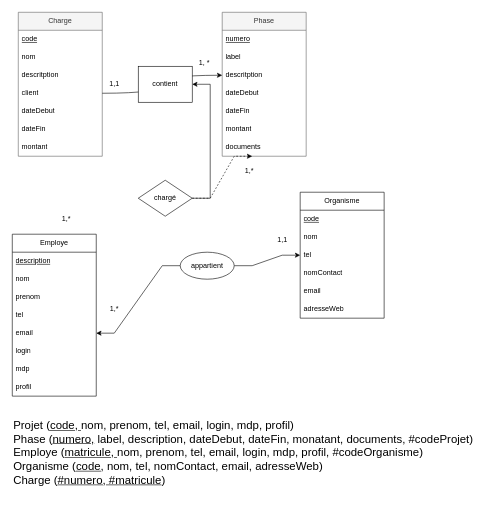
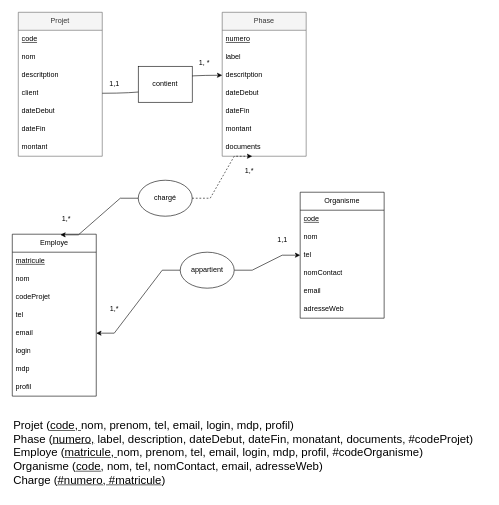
  <mxCell id="0" />
  <mxCell id="1" parent="0" />
- <mxCell id="2" value="Charge" style="swimlane;fontStyle=0;childLayout=stackLayout;horizontal=1;startSize=30;horizontalStack=0;resizeParent=1;resizeParentMax=0;resizeLast=0;collapsible=1;marginBottom=0;whiteSpace=wrap;html=1;fillColor=#f5f5f5;fontColor=#333333;strokeColor=#666666;" parent="1" vertex="1"><mxGeometry x="30" y="20" width="140" height="240" as="geometry"><mxRectangle x="70" y="180" width="70" height="30" as="alternateBounds" /></mxGeometry></mxCell>
+ <mxCell id="2" value="Projet" style="swimlane;fontStyle=0;childLayout=stackLayout;horizontal=1;startSize=30;horizontalStack=0;resizeParent=1;resizeParentMax=0;resizeLast=0;collapsible=1;marginBottom=0;whiteSpace=wrap;html=1;fillColor=#f5f5f5;fontColor=#333333;strokeColor=#666666;" parent="1" vertex="1"><mxGeometry x="30" y="20" width="140" height="240" as="geometry"><mxRectangle x="70" y="180" width="70" height="30" as="alternateBounds" /></mxGeometry></mxCell>
  <mxCell id="3" value="&lt;u&gt;code&lt;/u&gt;" style="text;strokeColor=none;fillColor=none;align=left;verticalAlign=middle;spacingLeft=4;spacingRight=4;overflow=hidden;points=[[0,0.5],[1,0.5]];portConstraint=eastwest;rotatable=0;whiteSpace=wrap;html=1;" parent="2" vertex="1"><mxGeometry y="30" width="140" height="30" as="geometry" /></mxCell>
  <mxCell id="4" value="nom" style="text;strokeColor=none;fillColor=none;align=left;verticalAlign=middle;spacingLeft=4;spacingRight=4;overflow=hidden;points=[[0,0.5],[1,0.5]];portConstraint=eastwest;rotatable=0;whiteSpace=wrap;html=1;" parent="2" vertex="1"><mxGeometry y="60" width="140" height="30" as="geometry" /></mxCell>
  <mxCell id="5" value="descritption" style="text;strokeColor=none;fillColor=none;align=left;verticalAlign=middle;spacingLeft=4;spacingRight=4;overflow=hidden;points=[[0,0.5],[1,0.5]];portConstraint=eastwest;rotatable=0;whiteSpace=wrap;html=1;" parent="2" vertex="1"><mxGeometry y="90" width="140" height="30" as="geometry" /></mxCell>
  <mxCell id="6" value="client" style="text;strokeColor=none;fillColor=none;align=left;verticalAlign=middle;spacingLeft=4;spacingRight=4;overflow=hidden;points=[[0,0.5],[1,0.5]];portConstraint=eastwest;rotatable=0;whiteSpace=wrap;html=1;" parent="2" vertex="1"><mxGeometry y="120" width="140" height="30" as="geometry" /></mxCell>
  <mxCell id="7" value="dateDebut" style="text;strokeColor=none;fillColor=none;align=left;verticalAlign=middle;spacingLeft=4;spacingRight=4;overflow=hidden;points=[[0,0.5],[1,0.5]];portConstraint=eastwest;rotatable=0;whiteSpace=wrap;html=1;" parent="2" vertex="1"><mxGeometry y="150" width="140" height="30" as="geometry" /></mxCell>
  <mxCell id="8" value="dateFin" style="text;strokeColor=none;fillColor=none;align=left;verticalAlign=middle;spacingLeft=4;spacingRight=4;overflow=hidden;points=[[0,0.5],[1,0.5]];portConstraint=eastwest;rotatable=0;whiteSpace=wrap;html=1;" parent="2" vertex="1"><mxGeometry y="180" width="140" height="30" as="geometry" /></mxCell>
  <mxCell id="9" value="montant" style="text;strokeColor=none;fillColor=none;align=left;verticalAlign=middle;spacingLeft=4;spacingRight=4;overflow=hidden;points=[[0,0.5],[1,0.5]];portConstraint=eastwest;rotatable=0;whiteSpace=wrap;html=1;" parent="2" vertex="1"><mxGeometry y="210" width="140" height="30" as="geometry" /></mxCell>
  <mxCell id="10" value="Phase" style="swimlane;fontStyle=0;childLayout=stackLayout;horizontal=1;startSize=30;horizontalStack=0;resizeParent=1;resizeParentMax=0;resizeLast=0;collapsible=1;marginBottom=0;whiteSpace=wrap;html=1;fillColor=#f5f5f5;fontColor=#333333;strokeColor=#666666;" parent="1" vertex="1"><mxGeometry x="370" y="20" width="140" height="240" as="geometry"><mxRectangle x="70" y="180" width="70" height="30" as="alternateBounds" /></mxGeometry></mxCell>
  <mxCell id="11" value="&lt;u&gt;numero&lt;/u&gt;" style="text;strokeColor=none;fillColor=none;align=left;verticalAlign=middle;spacingLeft=4;spacingRight=4;overflow=hidden;points=[[0,0.5],[1,0.5]];portConstraint=eastwest;rotatable=0;whiteSpace=wrap;html=1;" parent="10" vertex="1"><mxGeometry y="30" width="140" height="30" as="geometry" /></mxCell>
  <mxCell id="12" value="label" style="text;strokeColor=none;fillColor=none;align=left;verticalAlign=middle;spacingLeft=4;spacingRight=4;overflow=hidden;points=[[0,0.5],[1,0.5]];portConstraint=eastwest;rotatable=0;whiteSpace=wrap;html=1;" parent="10" vertex="1"><mxGeometry y="60" width="140" height="30" as="geometry" /></mxCell>
  <mxCell id="13" value="descritption" style="text;strokeColor=none;fillColor=none;align=left;verticalAlign=middle;spacingLeft=4;spacingRight=4;overflow=hidden;points=[[0,0.5],[1,0.5]];portConstraint=eastwest;rotatable=0;whiteSpace=wrap;html=1;" parent="10" vertex="1"><mxGeometry y="90" width="140" height="30" as="geometry" /></mxCell>
  <mxCell id="14" value="dateDebut" style="text;strokeColor=none;fillColor=none;align=left;verticalAlign=middle;spacingLeft=4;spacingRight=4;overflow=hidden;points=[[0,0.5],[1,0.5]];portConstraint=eastwest;rotatable=0;whiteSpace=wrap;html=1;" parent="10" vertex="1"><mxGeometry y="120" width="140" height="30" as="geometry" /></mxCell>
  <mxCell id="15" value="dateFin" style="text;strokeColor=none;fillColor=none;align=left;verticalAlign=middle;spacingLeft=4;spacingRight=4;overflow=hidden;points=[[0,0.5],[1,0.5]];portConstraint=eastwest;rotatable=0;whiteSpace=wrap;html=1;" parent="10" vertex="1"><mxGeometry y="150" width="140" height="30" as="geometry" /></mxCell>
  <mxCell id="16" value="montant" style="text;strokeColor=none;fillColor=none;align=left;verticalAlign=middle;spacingLeft=4;spacingRight=4;overflow=hidden;points=[[0,0.5],[1,0.5]];portConstraint=eastwest;rotatable=0;whiteSpace=wrap;html=1;" parent="10" vertex="1"><mxGeometry y="180" width="140" height="30" as="geometry" /></mxCell>
  <mxCell id="17" value="documents" style="text;strokeColor=none;fillColor=none;align=left;verticalAlign=middle;spacingLeft=4;spacingRight=4;overflow=hidden;points=[[0,0.5],[1,0.5]];portConstraint=eastwest;rotatable=0;whiteSpace=wrap;html=1;" parent="10" vertex="1"><mxGeometry y="210" width="140" height="30" as="geometry" /></mxCell>
  <mxCell id="18" style="rounded=0;orthogonalLoop=1;jettySize=auto;html=1;entryX=0;entryY=0.5;entryDx=0;entryDy=0;edgeStyle=orthogonalEdgeStyle;curved=1;" parent="1" source="6" target="13" edge="1"><mxGeometry relative="1" as="geometry" /></mxCell>
  <mxCell id="19" value="contient" style="whiteSpace=wrap;html=1;rounded=0;" parent="1" vertex="1"><mxGeometry x="230" y="110" width="90" height="60" as="geometry" /></mxCell>
  <mxCell id="20" value="1, *" style="text;html=1;align=center;verticalAlign=middle;resizable=0;points=[];autosize=1;strokeColor=none;fillColor=none;" parent="1" vertex="1"><mxGeometry x="320" y="90" width="40" height="30" as="geometry" /></mxCell>
  <mxCell id="21" value="1,1" style="text;html=1;align=center;verticalAlign=middle;resizable=0;points=[];autosize=1;strokeColor=none;fillColor=none;" parent="1" vertex="1"><mxGeometry x="170" y="125" width="40" height="30" as="geometry" /></mxCell>
  <mxCell id="22" value="Employe" style="swimlane;fontStyle=0;childLayout=stackLayout;horizontal=1;startSize=30;horizontalStack=0;resizeParent=1;resizeParentMax=0;resizeLast=0;collapsible=1;marginBottom=0;whiteSpace=wrap;html=1;" parent="1" vertex="1"><mxGeometry x="20" y="390" width="140" height="270" as="geometry" /></mxCell>
- <mxCell id="23" value="&lt;u&gt;description&lt;/u&gt;" style="text;strokeColor=none;fillColor=none;align=left;verticalAlign=middle;spacingLeft=4;spacingRight=4;overflow=hidden;points=[[0,0.5],[1,0.5]];portConstraint=eastwest;rotatable=0;whiteSpace=wrap;html=1;" parent="22" vertex="1"><mxGeometry y="30" width="140" height="30" as="geometry" /></mxCell>
+ <mxCell id="23" value="&lt;u&gt;matricule&lt;/u&gt;" style="text;strokeColor=none;fillColor=none;align=left;verticalAlign=middle;spacingLeft=4;spacingRight=4;overflow=hidden;points=[[0,0.5],[1,0.5]];portConstraint=eastwest;rotatable=0;whiteSpace=wrap;html=1;" parent="22" vertex="1"><mxGeometry y="30" width="140" height="30" as="geometry" /></mxCell>
  <mxCell id="24" value="nom" style="text;strokeColor=none;fillColor=none;align=left;verticalAlign=middle;spacingLeft=4;spacingRight=4;overflow=hidden;points=[[0,0.5],[1,0.5]];portConstraint=eastwest;rotatable=0;whiteSpace=wrap;html=1;" parent="22" vertex="1"><mxGeometry y="60" width="140" height="30" as="geometry" /></mxCell>
- <mxCell id="25" value="prenom" style="text;strokeColor=none;fillColor=none;align=left;verticalAlign=middle;spacingLeft=4;spacingRight=4;overflow=hidden;points=[[0,0.5],[1,0.5]];portConstraint=eastwest;rotatable=0;whiteSpace=wrap;html=1;" parent="22" vertex="1"><mxGeometry y="90" width="140" height="30" as="geometry" /></mxCell>
+ <mxCell id="25" value="codeProjet" style="text;strokeColor=none;fillColor=none;align=left;verticalAlign=middle;spacingLeft=4;spacingRight=4;overflow=hidden;points=[[0,0.5],[1,0.5]];portConstraint=eastwest;rotatable=0;whiteSpace=wrap;html=1;" parent="22" vertex="1"><mxGeometry y="90" width="140" height="30" as="geometry" /></mxCell>
  <mxCell id="26" value="tel" style="text;strokeColor=none;fillColor=none;align=left;verticalAlign=middle;spacingLeft=4;spacingRight=4;overflow=hidden;points=[[0,0.5],[1,0.5]];portConstraint=eastwest;rotatable=0;whiteSpace=wrap;html=1;" parent="22" vertex="1"><mxGeometry y="120" width="140" height="30" as="geometry" /></mxCell>
  <mxCell id="27" value="email" style="text;strokeColor=none;fillColor=none;align=left;verticalAlign=middle;spacingLeft=4;spacingRight=4;overflow=hidden;points=[[0,0.5],[1,0.5]];portConstraint=eastwest;rotatable=0;whiteSpace=wrap;html=1;" parent="22" vertex="1"><mxGeometry y="150" width="140" height="30" as="geometry" /></mxCell>
  <mxCell id="28" value="login" style="text;strokeColor=none;fillColor=none;align=left;verticalAlign=middle;spacingLeft=4;spacingRight=4;overflow=hidden;points=[[0,0.5],[1,0.5]];portConstraint=eastwest;rotatable=0;whiteSpace=wrap;html=1;" parent="22" vertex="1"><mxGeometry y="180" width="140" height="30" as="geometry" /></mxCell>
  <mxCell id="29" value="mdp" style="text;strokeColor=none;fillColor=none;align=left;verticalAlign=middle;spacingLeft=4;spacingRight=4;overflow=hidden;points=[[0,0.5],[1,0.5]];portConstraint=eastwest;rotatable=0;whiteSpace=wrap;html=1;" parent="22" vertex="1"><mxGeometry y="210" width="140" height="30" as="geometry" /></mxCell>
  <mxCell id="30" value="profil" style="text;strokeColor=none;fillColor=none;align=left;verticalAlign=middle;spacingLeft=4;spacingRight=4;overflow=hidden;points=[[0,0.5],[1,0.5]];portConstraint=eastwest;rotatable=0;whiteSpace=wrap;html=1;" parent="22" vertex="1"><mxGeometry y="240" width="140" height="30" as="geometry" /></mxCell>
  <mxCell id="31" value="Organisme" style="swimlane;fontStyle=0;childLayout=stackLayout;horizontal=1;startSize=30;horizontalStack=0;resizeParent=1;resizeParentMax=0;resizeLast=0;collapsible=1;marginBottom=0;whiteSpace=wrap;html=1;" parent="1" vertex="1"><mxGeometry x="500" y="320" width="140" height="210" as="geometry" /></mxCell>
  <mxCell id="32" value="&lt;u&gt;code&lt;/u&gt;" style="text;strokeColor=none;fillColor=none;align=left;verticalAlign=middle;spacingLeft=4;spacingRight=4;overflow=hidden;points=[[0,0.5],[1,0.5]];portConstraint=eastwest;rotatable=0;whiteSpace=wrap;html=1;" parent="31" vertex="1"><mxGeometry y="30" width="140" height="30" as="geometry" /></mxCell>
  <mxCell id="33" value="nom" style="text;strokeColor=none;fillColor=none;align=left;verticalAlign=middle;spacingLeft=4;spacingRight=4;overflow=hidden;points=[[0,0.5],[1,0.5]];portConstraint=eastwest;rotatable=0;whiteSpace=wrap;html=1;" parent="31" vertex="1"><mxGeometry y="60" width="140" height="30" as="geometry" /></mxCell>
  <mxCell id="34" value="tel" style="text;strokeColor=none;fillColor=none;align=left;verticalAlign=middle;spacingLeft=4;spacingRight=4;overflow=hidden;points=[[0,0.5],[1,0.5]];portConstraint=eastwest;rotatable=0;whiteSpace=wrap;html=1;" parent="31" vertex="1"><mxGeometry y="90" width="140" height="30" as="geometry" /></mxCell>
  <mxCell id="35" value="nomContact" style="text;strokeColor=none;fillColor=none;align=left;verticalAlign=middle;spacingLeft=4;spacingRight=4;overflow=hidden;points=[[0,0.5],[1,0.5]];portConstraint=eastwest;rotatable=0;whiteSpace=wrap;html=1;" parent="31" vertex="1"><mxGeometry y="120" width="140" height="30" as="geometry" /></mxCell>
  <mxCell id="36" value="email" style="text;strokeColor=none;fillColor=none;align=left;verticalAlign=middle;spacingLeft=4;spacingRight=4;overflow=hidden;points=[[0,0.5],[1,0.5]];portConstraint=eastwest;rotatable=0;whiteSpace=wrap;html=1;" parent="31" vertex="1"><mxGeometry y="150" width="140" height="30" as="geometry" /></mxCell>
  <mxCell id="37" value="adresseWeb" style="text;strokeColor=none;fillColor=none;align=left;verticalAlign=middle;spacingLeft=4;spacingRight=4;overflow=hidden;points=[[0,0.5],[1,0.5]];portConstraint=eastwest;rotatable=0;whiteSpace=wrap;html=1;" parent="31" vertex="1"><mxGeometry y="180" width="140" height="30" as="geometry" /></mxCell>
  <mxCell id="38" style="edgeStyle=entityRelationEdgeStyle;rounded=0;orthogonalLoop=1;jettySize=auto;html=1;" parent="1" source="40" target="34" edge="1"><mxGeometry relative="1" as="geometry" /></mxCell>
  <mxCell id="39" style="edgeStyle=entityRelationEdgeStyle;rounded=0;orthogonalLoop=1;jettySize=auto;html=1;exitX=0;exitY=0.5;exitDx=0;exitDy=0;entryX=1;entryY=0.5;entryDx=0;entryDy=0;" edge="1" parent="1" source="40" target="27"><mxGeometry relative="1" as="geometry" /></mxCell>
- <mxCell id="40" value="appartient" style="ellipse;whiteSpace=wrap;html=1;" parent="1" vertex="1"><mxGeometry x="300" y="420" width="90" height="45" as="geometry" /></mxCell>
+ <mxCell id="40" value="appartient" style="ellipse;whiteSpace=wrap;html=1;" parent="1" vertex="1"><mxGeometry x="300" y="420" width="90" height="60" as="geometry" /></mxCell>
  <mxCell id="41" value="1,1" style="text;html=1;align=center;verticalAlign=middle;resizable=0;points=[];autosize=1;strokeColor=none;fillColor=none;" parent="1" vertex="1"><mxGeometry x="450" y="385" width="40" height="30" as="geometry" /></mxCell>
  <mxCell id="42" value="1,*" style="text;html=1;align=center;verticalAlign=middle;resizable=0;points=[];autosize=1;strokeColor=none;fillColor=none;" parent="1" vertex="1"><mxGeometry x="170" y="500" width="40" height="30" as="geometry" /></mxCell>
- <mxCell id="43" value="chargé" style="rhombus;whiteSpace=wrap;html=1;" parent="1" vertex="1"><mxGeometry x="230" y="300" width="90" height="60" as="geometry" /></mxCell>
+ <mxCell id="43" value="chargé" style="ellipse;whiteSpace=wrap;html=1;" parent="1" vertex="1"><mxGeometry x="230" y="300" width="90" height="60" as="geometry" /></mxCell>
  <mxCell id="44" value="1,*" style="text;html=1;align=center;verticalAlign=middle;resizable=0;points=[];autosize=1;strokeColor=none;fillColor=none;" parent="1" vertex="1"><mxGeometry x="90" y="350" width="40" height="30" as="geometry" /></mxCell>
  <mxCell id="45" value="1,*" style="text;html=1;align=center;verticalAlign=middle;resizable=0;points=[];autosize=1;strokeColor=none;fillColor=none;" parent="1" vertex="1"><mxGeometry x="395" y="270" width="40" height="30" as="geometry" /></mxCell>
- <mxCell id="46" style="edgeStyle=entityRelationEdgeStyle;rounded=0;orthogonalLoop=1;jettySize=auto;html=1;" parent="1" source="43" target="19" edge="1"><mxGeometry relative="1" as="geometry" /></mxCell>
+ <mxCell id="46" style="edgeStyle=entityRelationEdgeStyle;rounded=0;orthogonalLoop=1;jettySize=auto;html=1;entryX=0.573;entryY=0.004;entryDx=0;entryDy=0;entryPerimeter=0;" parent="1" source="43" target="22" edge="1"><mxGeometry relative="1" as="geometry" /></mxCell>
  <mxCell id="47" value="&lt;font style=&quot;font-size: 19px;&quot;&gt;Projet (&lt;u&gt;code, &lt;/u&gt;nom, prenom, tel, email, login, mdp, profil)&lt;br&gt;Phase (&lt;u&gt;numero,&lt;/u&gt;&amp;nbsp;label, description, dateDebut, dateFin, monatant, documents, #codeProjet)&lt;br&gt;Employe (&lt;u&gt;matricule,&amp;nbsp;&lt;/u&gt;nom, prenom, tel, email, login, mdp, profil, #codeOrganisme)&lt;br&gt;Organisme (&lt;u&gt;code,&lt;/u&gt; nom, tel, nomContact, email, adresseWeb)&lt;br&gt;Charge (&lt;u&gt;#numero, #matricule&lt;/u&gt;)&lt;/font&gt;" style="text;html=1;align=left;verticalAlign=middle;resizable=0;points=[];autosize=1;strokeColor=none;fillColor=none;strokeWidth=0;" parent="1" vertex="1"><mxGeometry x="20" y="690" width="790" height="130" as="geometry" /></mxCell>
  <mxCell id="48" style="edgeStyle=entityRelationEdgeStyle;rounded=0;orthogonalLoop=1;jettySize=auto;html=1;entryX=0.357;entryY=1;entryDx=0;entryDy=0;entryPerimeter=0;dashed=1;" edge="1" parent="1" source="43" target="17"><mxGeometry relative="1" as="geometry" /></mxCell>
